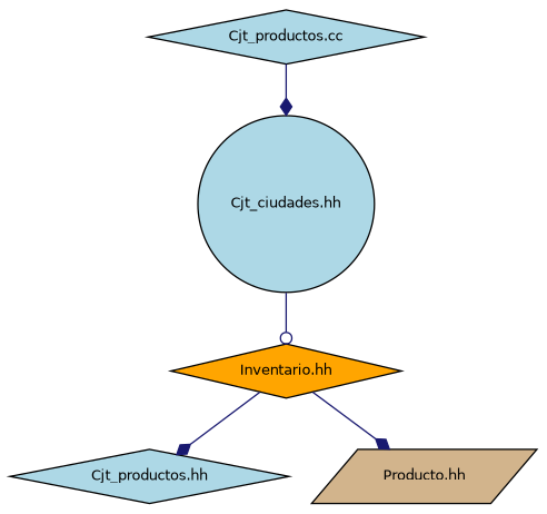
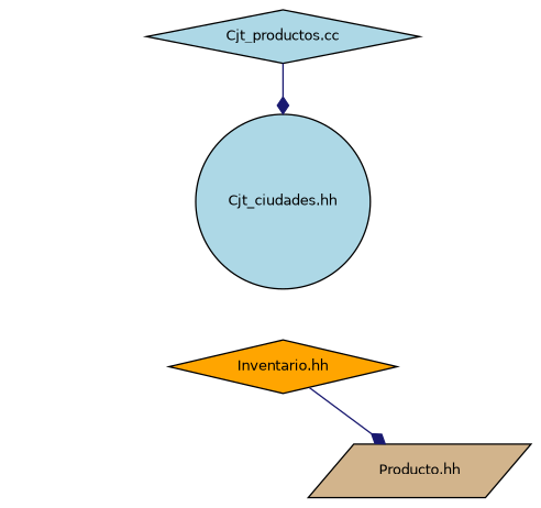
  digraph {
    node [color=black fillcolor=lightblue fontname=Helvetica fontsize=10 shape=diamond style=filled]
    edge [arrowhead=diamond color=midnightblue fontname=Helvetica fontsize=10 labelfontname=Helvetica labelfontsize=10 style=solid]
    n1 [fontcolor=black height=0.2 label="Cjt_productos.cc" width=0.4]
    n2 [height=0.2 label="Cjt_ciudades.hh" shape=circle width=0.4]
    n3 [fillcolor=orange height=0.2 label="Inventario.hh" width=0.4]
-   n4 [height=0.2 label="Cjt_productos.hh" width=0.4]
    n5 [fillcolor=tan height=0.2 label="Producto.hh" shape=parallelogram width=0.4]
    n1 -> n2
-   n2 -> n3 [arrowhead=odot]
-   n3 -> n4
    n3 -> n5
  }
